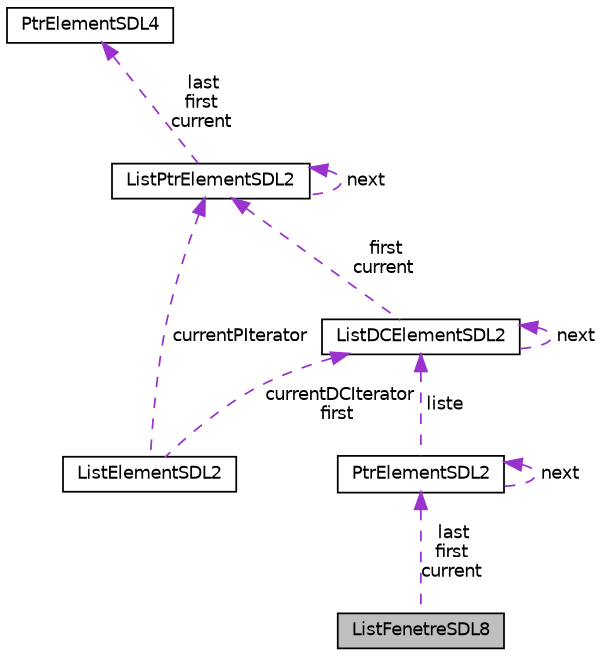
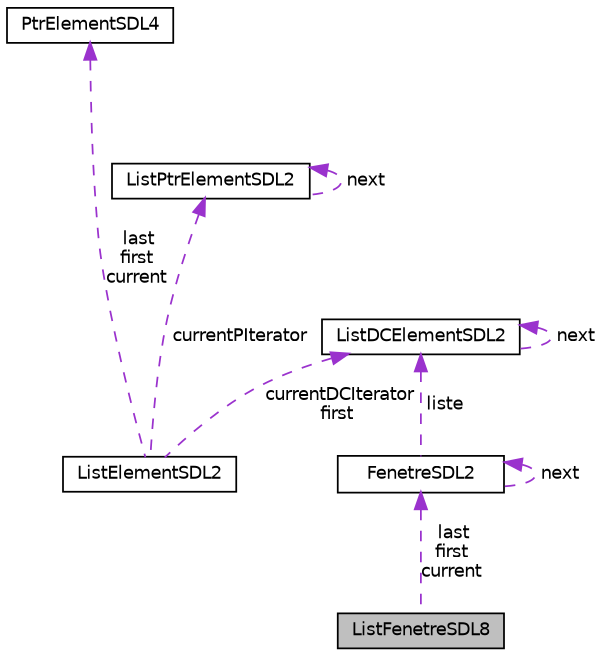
  digraph {
    node [color=black fillcolor=white fontname=Helvetica fontsize=10 shape=record style=filled]
    edge [color=darkorchid3 dir=back fontname=Helvetica fontsize=10 labelfontname=Helvetica labelfontsize=10 style=dashed]
    n1 [fillcolor=grey75 fontcolor=black height=0.2 label=ListFenetreSDL8 width=0.4]
-   n2 [height=0.2 label=PtrElementSDL2 width=0.4]
+   n2 [height=0.2 label=FenetreSDL2 width=0.4]
    n3 [height=0.2 label=ListElementSDL2 width=0.4]
    n4 [height=0.2 label=ListDCElementSDL2 width=0.4]
    n5 [height=0.2 label=ListPtrElementSDL2 width=0.4]
    n6 [height=0.2 label=PtrElementSDL4 width=0.4]
    n2 -> n1 [label=" last\nfirst\ncurrent"]
    n2 -> n2 [label=" next"]
    n4 -> n2 [label=" liste"]
    n4 -> n3 [label=" currentDCIterator\nfirst"]
    n4 -> n4 [label=" next"]
    n5 -> n3 [label=" currentPIterator"]
-   n5 -> n4 [label=" first\ncurrent"]
    n5 -> n5 [label=" next"]
-   n6 -> n5 [label=" last\nfirst\ncurrent"]
+   n6 -> n3 [label=" last\nfirst\ncurrent"]
  }
